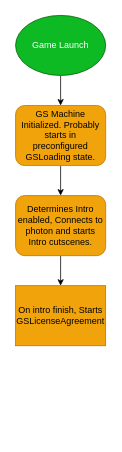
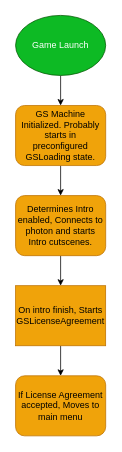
  <mxCell id="0" />
  <mxCell id="1" parent="0" />
  <mxCell id="2" style="edgeStyle=orthogonalEdgeStyle;rounded=0;orthogonalLoop=1;jettySize=auto;html=1;entryX=0.5;entryY=0;entryDx=0;entryDy=0;" edge="1" parent="1" source="3" target="5"><mxGeometry relative="1" as="geometry" /></mxCell>
  <mxCell id="3" value="Game Launch" style="ellipse;whiteSpace=wrap;html=1;fillColor=#0DBA24;strokeColor=#005700;fontColor=#ffffff;" vertex="1" parent="1"><mxGeometry x="20" y="20" width="120" height="80" as="geometry" /></mxCell>
  <mxCell id="4" style="edgeStyle=orthogonalEdgeStyle;rounded=0;orthogonalLoop=1;jettySize=auto;html=1;entryX=0.5;entryY=0;entryDx=0;entryDy=0;" edge="1" parent="1" source="5" target="7"><mxGeometry relative="1" as="geometry" /></mxCell>
  <mxCell id="5" value="GS Machine Initialized. Probably starts in preconfigured GSLoading state." style="rounded=1;whiteSpace=wrap;html=1;fillColor=#f0a30a;fontColor=#000000;strokeColor=#BD7000;" vertex="1" parent="1"><mxGeometry x="20" y="140" width="120" height="80" as="geometry" /></mxCell>
  <mxCell id="6" style="edgeStyle=orthogonalEdgeStyle;rounded=0;orthogonalLoop=1;jettySize=auto;html=1;entryX=0.5;entryY=0;entryDx=0;entryDy=0;" edge="1" parent="1" source="7" target="9"><mxGeometry relative="1" as="geometry" /></mxCell>
  <mxCell id="7" value="Determines Intro enabled, Connects to photon and starts Intro cutscenes." style="rounded=1;whiteSpace=wrap;html=1;fillColor=#f0a30a;fontColor=#000000;strokeColor=#BD7000;" vertex="1" parent="1"><mxGeometry x="20" y="260" width="120" height="80" as="geometry" /></mxCell>
+ <mxCell id="8" style="edgeStyle=orthogonalEdgeStyle;rounded=0;orthogonalLoop=1;jettySize=auto;html=1;entryX=0.5;entryY=0;entryDx=0;entryDy=0;" edge="1" parent="1" source="9" target="10"><mxGeometry relative="1" as="geometry" /></mxCell>
  <mxCell id="9" value="On intro finish, Starts GSLicenseAgreement" style="whiteSpace=wrap;html=1;fillColor=#f0a30a;fontColor=#000000;strokeColor=#BD7000;rounded=0;" vertex="1" parent="1"><mxGeometry x="20" y="380" width="120" height="80" as="geometry" /></mxCell>
+ <mxCell id="10" value="If License Agreement accepted, Moves to main menu" style="rounded=1;whiteSpace=wrap;html=1;fillColor=#f0a30a;fontColor=#000000;strokeColor=#BD7000;" vertex="1" parent="1"><mxGeometry x="20" y="500" width="120" height="80" as="geometry" /></mxCell>
